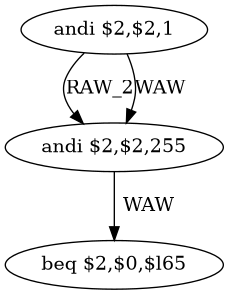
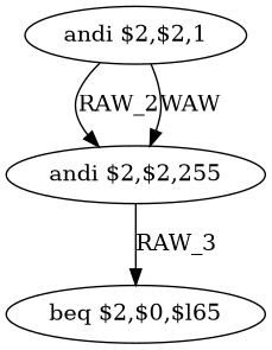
  digraph {
    node [shape=ellipse]
    n1 [label="andi $2,$2,1"]
    n2 [label="andi $2,$2,255"]
    n3 [label="beq $2,$0,$l65"]
    n1 -> n2 [label=RAW_2]
    n1 -> n2 [label=WAW]
-   n2 -> n3 [label=WAW]
+   n2 -> n3 [label=RAW_3]
  }
